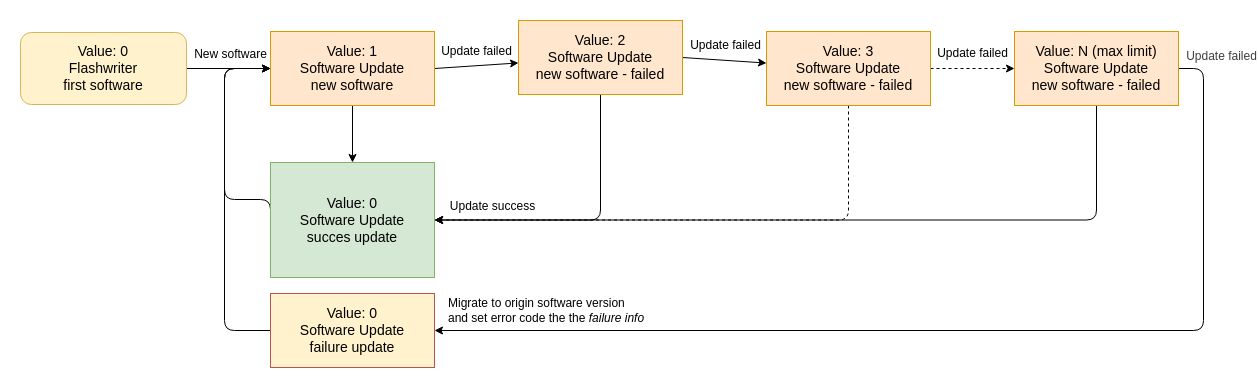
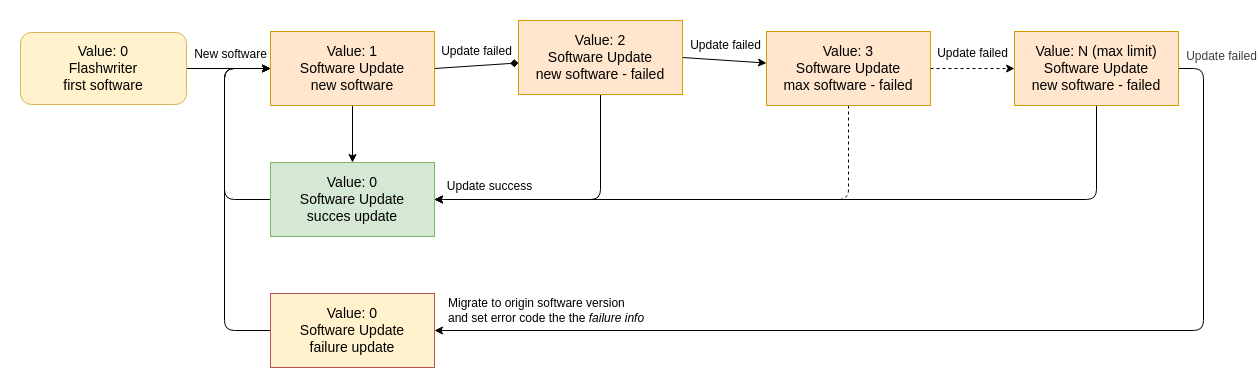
  <mxCell id="0" />
  <mxCell id="1" parent="0" />
  <mxCell id="2" style="edgeStyle=none;html=1;exitX=1;exitY=0.5;exitDx=0;exitDy=0;" edge="1" parent="1" source="4" target="8"><mxGeometry relative="1" as="geometry" /></mxCell>
  <mxCell id="3" value="New software" style="edgeLabel;html=1;align=center;verticalAlign=middle;resizable=0;points=[];fontSize=12;" vertex="1" connectable="0" parent="2"><mxGeometry x="-0.606" y="-2" relative="1" as="geometry"><mxPoint x="26" y="-17" as="offset" /></mxGeometry></mxCell>
  <mxCell id="4" value="Value: 0&lt;br&gt;Flashwriter&lt;div&gt;first software&lt;/div&gt;" style="rounded=1;whiteSpace=wrap;html=1;fontSize=14;fillColor=#fff2cc;strokeColor=#d6b656;" parent="1" vertex="1"><mxGeometry x="20" y="32" width="166" height="72" as="geometry" /></mxCell>
- <mxCell id="5" style="edgeStyle=none;html=1;exitX=1;exitY=0.5;exitDx=0;exitDy=0;" edge="1" parent="1" source="8" target="12"><mxGeometry relative="1" as="geometry" /></mxCell>
+ <mxCell id="5" style="edgeStyle=none;html=1;exitX=1;exitY=0.5;exitDx=0;exitDy=0;endArrow=diamond;" edge="1" parent="1" source="8" target="12"><mxGeometry relative="1" as="geometry" /></mxCell>
  <mxCell id="6" value="Update failed" style="edgeLabel;html=1;align=center;verticalAlign=middle;resizable=0;points=[];fontSize=12;" vertex="1" connectable="0" parent="5"><mxGeometry x="-0.211" y="2" relative="1" as="geometry"><mxPoint x="9" y="-13" as="offset" /></mxGeometry></mxCell>
  <mxCell id="7" style="edgeStyle=none;html=1;exitX=0.5;exitY=1;exitDx=0;exitDy=0;" edge="1" parent="1" source="8" target="14"><mxGeometry relative="1" as="geometry" /></mxCell>
  <mxCell id="8" value="&lt;span style=&quot;font-size: 14px;&quot;&gt;Value: 1&lt;br&gt;Software Update&lt;/span&gt;&lt;div&gt;&lt;span style=&quot;font-size: 14px;&quot;&gt;new software&lt;/span&gt;&lt;/div&gt;" style="rounded=0;whiteSpace=wrap;html=1;fillColor=#ffe6cc;strokeColor=#d79b00;" vertex="1" parent="1"><mxGeometry x="270" y="31" width="164" height="74" as="geometry" /></mxCell>
  <mxCell id="9" style="edgeStyle=orthogonalEdgeStyle;html=1;exitX=0.5;exitY=1;exitDx=0;exitDy=0;entryX=1;entryY=0.5;entryDx=0;entryDy=0;" edge="1" parent="1" source="12" target="14"><mxGeometry relative="1" as="geometry" /></mxCell>
  <mxCell id="10" style="edgeStyle=none;html=1;exitX=1;exitY=0.5;exitDx=0;exitDy=0;" edge="1" parent="1" source="12" target="17"><mxGeometry relative="1" as="geometry" /></mxCell>
  <mxCell id="11" value="&lt;font style=&quot;font-size: 12px;&quot;&gt;Update failed&lt;/font&gt;" style="edgeLabel;html=1;align=center;verticalAlign=middle;resizable=0;points=[];" vertex="1" connectable="0" parent="10"><mxGeometry x="-0.324" y="2" relative="1" as="geometry"><mxPoint x="14" y="-12" as="offset" /></mxGeometry></mxCell>
  <mxCell id="12" value="&lt;span style=&quot;font-size: 14px;&quot;&gt;Value: 2&lt;br&gt;Software Update&lt;/span&gt;&lt;div&gt;&lt;span style=&quot;font-size: 14px;&quot;&gt;new software - failed&lt;/span&gt;&lt;/div&gt;" style="rounded=0;whiteSpace=wrap;html=1;fillColor=#ffe6cc;strokeColor=#d79b00;" vertex="1" parent="1"><mxGeometry x="518" y="20" width="164" height="74" as="geometry" /></mxCell>
  <mxCell id="13" style="edgeStyle=orthogonalEdgeStyle;html=1;exitX=0;exitY=0.5;exitDx=0;exitDy=0;entryX=0;entryY=0.5;entryDx=0;entryDy=0;" edge="1" parent="1" source="14" target="8"><mxGeometry relative="1" as="geometry"><Array as="points"><mxPoint x="224" y="199" /><mxPoint x="224" y="68" /></Array></mxGeometry></mxCell>
- <mxCell id="14" value="&lt;span style=&quot;font-size: 14px;&quot;&gt;Value: 0&lt;br&gt;Software Update&lt;/span&gt;&lt;div&gt;&lt;span style=&quot;font-size: 14px;&quot;&gt;succes update&lt;/span&gt;&lt;/div&gt;" style="rounded=0;whiteSpace=wrap;html=1;fillColor=#d5e8d4;strokeColor=#82b366;" vertex="1" parent="1"><mxGeometry x="270" y="162" width="164" height="115" as="geometry" /></mxCell>
+ <mxCell id="14" value="&lt;span style=&quot;font-size: 14px;&quot;&gt;Value: 0&lt;br&gt;Software Update&lt;/span&gt;&lt;div&gt;&lt;span style=&quot;font-size: 14px;&quot;&gt;succes update&lt;/span&gt;&lt;/div&gt;" style="rounded=0;whiteSpace=wrap;html=1;fillColor=#d5e8d4;strokeColor=#82b366;" vertex="1" parent="1"><mxGeometry x="270" y="162" width="164" height="74" as="geometry" /></mxCell>
  <mxCell id="15" style="edgeStyle=orthogonalEdgeStyle;html=1;exitX=0.5;exitY=1;exitDx=0;exitDy=0;entryX=1;entryY=0.5;entryDx=0;entryDy=0;dashed=1;" edge="1" parent="1" source="17" target="14"><mxGeometry relative="1" as="geometry" /></mxCell>
  <mxCell id="16" style="edgeStyle=none;html=1;exitX=1;exitY=0.5;exitDx=0;exitDy=0;dashed=1;" edge="1" parent="1" source="17" target="23"><mxGeometry relative="1" as="geometry" /></mxCell>
- <mxCell id="17" value="&lt;span style=&quot;font-size: 14px;&quot;&gt;Value: 3&lt;br&gt;Software Update&lt;/span&gt;&lt;div&gt;&lt;span style=&quot;font-size: 14px;&quot;&gt;new software - failed&lt;/span&gt;&lt;/div&gt;" style="rounded=0;whiteSpace=wrap;html=1;fillColor=#ffe6cc;strokeColor=#d79b00;" vertex="1" parent="1"><mxGeometry x="766" y="31" width="164" height="74" as="geometry" /></mxCell>
+ <mxCell id="17" value="&lt;span style=&quot;font-size: 14px;&quot;&gt;Value: 3&lt;br&gt;Software Update&lt;/span&gt;&lt;div&gt;&lt;span style=&quot;font-size: 14px;&quot;&gt;max software - failed&lt;/span&gt;&lt;/div&gt;" style="rounded=0;whiteSpace=wrap;html=1;fillColor=#ffe6cc;strokeColor=#d79b00;" vertex="1" parent="1"><mxGeometry x="766" y="31" width="164" height="74" as="geometry" /></mxCell>
  <mxCell id="18" style="edgeStyle=orthogonalEdgeStyle;html=1;exitX=1;exitY=0.5;exitDx=0;exitDy=0;entryX=1;entryY=0.5;entryDx=0;entryDy=0;" edge="1" parent="1" source="23" target="25"><mxGeometry relative="1" as="geometry"><Array as="points"><mxPoint x="1203" y="68" /><mxPoint x="1203" y="330" /></Array></mxGeometry></mxCell>
  <mxCell id="19" value="&lt;span style=&quot;color: rgb(0, 0, 0);&quot;&gt;Migrate to origin software version&lt;/span&gt;&lt;br&gt;&lt;span style=&quot;color: rgb(0, 0, 0);&quot;&gt;and set error code the the&amp;nbsp;&lt;/span&gt;&lt;i&gt;failure info&lt;/i&gt;" style="edgeLabel;html=1;align=left;verticalAlign=middle;resizable=0;points=[];fontSize=12;" vertex="1" connectable="0" parent="18"><mxGeometry x="-0.388" y="1" relative="1" as="geometry"><mxPoint x="-721" y="-22" as="offset" /></mxGeometry></mxCell>
  <mxCell id="20" value="&lt;span style=&quot;color: rgb(63, 63, 63); font-size: 12px;&quot;&gt;Update failed&lt;/span&gt;" style="edgeLabel;html=1;align=center;verticalAlign=middle;resizable=0;points=[];" vertex="1" connectable="0" parent="18"><mxGeometry x="-0.98" relative="1" as="geometry"><mxPoint x="31" y="-13" as="offset" /></mxGeometry></mxCell>
  <mxCell id="21" style="edgeStyle=orthogonalEdgeStyle;html=1;exitX=0.5;exitY=1;exitDx=0;exitDy=0;entryX=1;entryY=0.5;entryDx=0;entryDy=0;" edge="1" parent="1" source="23" target="14"><mxGeometry relative="1" as="geometry" /></mxCell>
  <mxCell id="22" value="Update success" style="edgeLabel;html=1;align=center;verticalAlign=middle;resizable=0;points=[];fontSize=12;" vertex="1" connectable="0" parent="21"><mxGeometry x="0.662" relative="1" as="geometry"><mxPoint x="-74" y="-14" as="offset" /></mxGeometry></mxCell>
  <mxCell id="23" value="&lt;span style=&quot;font-size: 14px;&quot;&gt;Value: N (max limit)&lt;br&gt;Software Update&lt;/span&gt;&lt;div&gt;&lt;span style=&quot;font-size: 14px;&quot;&gt;new software - failed&lt;/span&gt;&lt;/div&gt;" style="rounded=0;whiteSpace=wrap;html=1;fillColor=#ffe6cc;strokeColor=#d79b00;" vertex="1" parent="1"><mxGeometry x="1014" y="31" width="164" height="74" as="geometry" /></mxCell>
  <mxCell id="24" style="edgeStyle=orthogonalEdgeStyle;html=1;exitX=0;exitY=0.5;exitDx=0;exitDy=0;entryX=0;entryY=0.5;entryDx=0;entryDy=0;" edge="1" parent="1" source="25" target="8"><mxGeometry relative="1" as="geometry"><Array as="points"><mxPoint x="224" y="330" /><mxPoint x="224" y="68" /></Array></mxGeometry></mxCell>
  <mxCell id="25" value="&lt;span style=&quot;font-size: 14px;&quot;&gt;Value: 0&lt;br&gt;Software Update&lt;/span&gt;&lt;div&gt;&lt;span style=&quot;font-size: 14px;&quot;&gt;failure update&lt;/span&gt;&lt;/div&gt;" style="rounded=0;whiteSpace=wrap;html=1;fillColor=#fff2cc;strokeColor=#b85450;" vertex="1" parent="1"><mxGeometry x="270" y="293" width="164" height="74" as="geometry" /></mxCell>
  <mxCell id="26" value="&lt;font&gt;Update failed&lt;/font&gt;" style="edgeLabel;html=1;align=center;verticalAlign=middle;resizable=0;points=[];fontSize=12;" vertex="1" connectable="0" parent="1"><mxGeometry x="971.996" y="52.002" as="geometry" /></mxCell>
